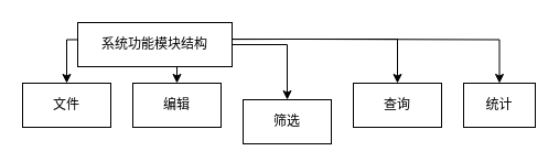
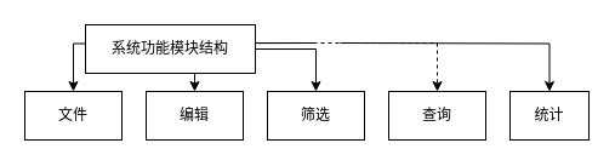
  <mxCell id="0" />
  <mxCell id="1" parent="0" />
  <mxCell id="2" value="" style="edgeStyle=orthogonalEdgeStyle;rounded=0;orthogonalLoop=1;jettySize=auto;html=1;" edge="1" parent="1" target="8"><mxGeometry relative="1" as="geometry"><mxPoint x="260" y="35" as="sourcePoint" /></mxGeometry></mxCell>
  <mxCell id="3" style="edgeStyle=orthogonalEdgeStyle;rounded=0;orthogonalLoop=1;jettySize=auto;html=1;entryX=0.5;entryY=0;entryDx=0;entryDy=0;" edge="1" parent="1" source="7" target="9"><mxGeometry relative="1" as="geometry"><Array as="points"><mxPoint x="260" y="35" /><mxPoint x="160" y="35" /></Array></mxGeometry></mxCell>
  <mxCell id="4" style="edgeStyle=orthogonalEdgeStyle;rounded=0;orthogonalLoop=1;jettySize=auto;html=1;entryX=0.5;entryY=0;entryDx=0;entryDy=0;" edge="1" parent="1" source="7" target="12"><mxGeometry relative="1" as="geometry" /></mxCell>
- <mxCell id="5" style="edgeStyle=orthogonalEdgeStyle;rounded=0;orthogonalLoop=1;jettySize=auto;html=1;entryX=0.5;entryY=0;entryDx=0;entryDy=0;" edge="1" parent="1" source="7" target="10"><mxGeometry relative="1" as="geometry"><Array as="points"><mxPoint x="260" y="35" /><mxPoint x="360" y="35" /></Array></mxGeometry></mxCell>
+ <mxCell id="5" style="edgeStyle=orthogonalEdgeStyle;rounded=0;orthogonalLoop=1;jettySize=auto;html=1;entryX=0.5;entryY=0;entryDx=0;entryDy=0;dashed=1;" edge="1" parent="1" source="7" target="10"><mxGeometry relative="1" as="geometry"><Array as="points"><mxPoint x="260" y="35" /><mxPoint x="360" y="35" /></Array></mxGeometry></mxCell>
  <mxCell id="6" style="edgeStyle=orthogonalEdgeStyle;rounded=0;orthogonalLoop=1;jettySize=auto;html=1;entryX=0.5;entryY=0;entryDx=0;entryDy=0;" edge="1" parent="1" target="11"><mxGeometry relative="1" as="geometry"><mxPoint x="280" y="35" as="sourcePoint" /></mxGeometry></mxCell>
  <mxCell id="7" value="系统功能模块结构" style="rounded=0;whiteSpace=wrap;html=1;" vertex="1" parent="1"><mxGeometry x="70" y="20" width="140" height="40" as="geometry" /></mxCell>
  <mxCell id="8" value="文件" style="rounded=0;whiteSpace=wrap;html=1;" vertex="1" parent="1"><mxGeometry x="20" y="75" width="80" height="40" as="geometry" /></mxCell>
  <mxCell id="9" value="编辑" style="rounded=0;whiteSpace=wrap;html=1;" vertex="1" parent="1"><mxGeometry x="120" y="75" width="80" height="40" as="geometry" /></mxCell>
  <mxCell id="10" value="查询" style="rounded=0;whiteSpace=wrap;html=1;" vertex="1" parent="1"><mxGeometry x="320" y="75" width="80" height="40" as="geometry" /></mxCell>
  <mxCell id="11" value="统计" style="rounded=0;whiteSpace=wrap;html=1;" vertex="1" parent="1"><mxGeometry x="420" y="75" width="65" height="40" as="geometry" /></mxCell>
- <mxCell id="12" value="筛选" style="rounded=0;whiteSpace=wrap;html=1;" vertex="1" parent="1"><mxGeometry x="220" y="90" width="80" height="40" as="geometry" /></mxCell>
+ <mxCell id="12" value="筛选" style="rounded=0;whiteSpace=wrap;html=1;" vertex="1" parent="1"><mxGeometry x="220" y="75" width="80" height="40" as="geometry" /></mxCell>
